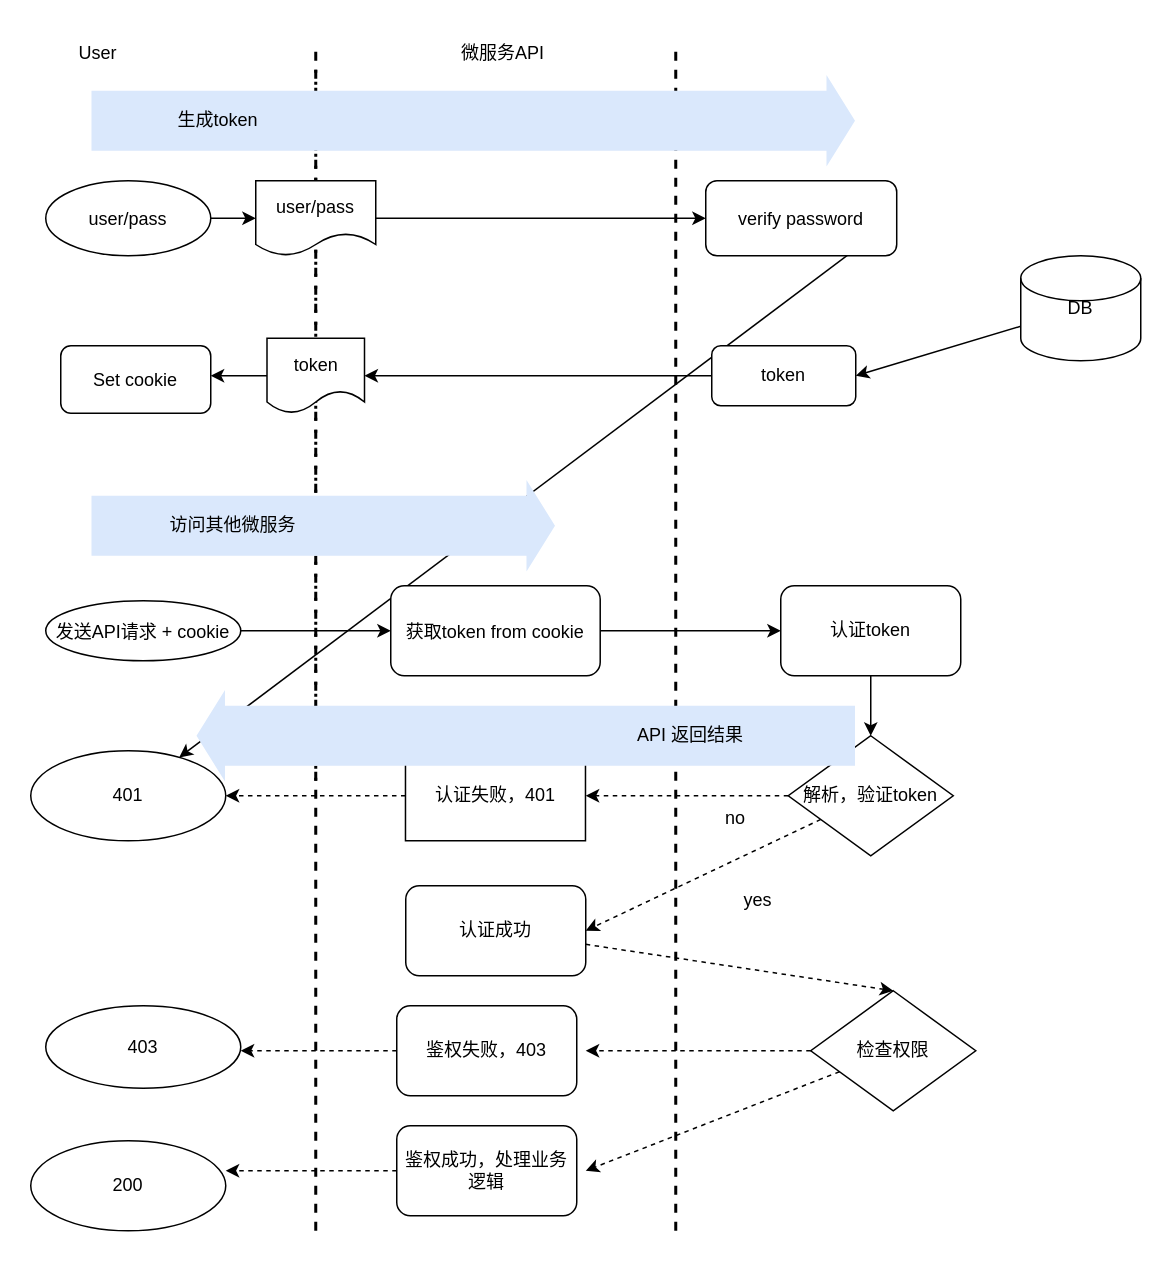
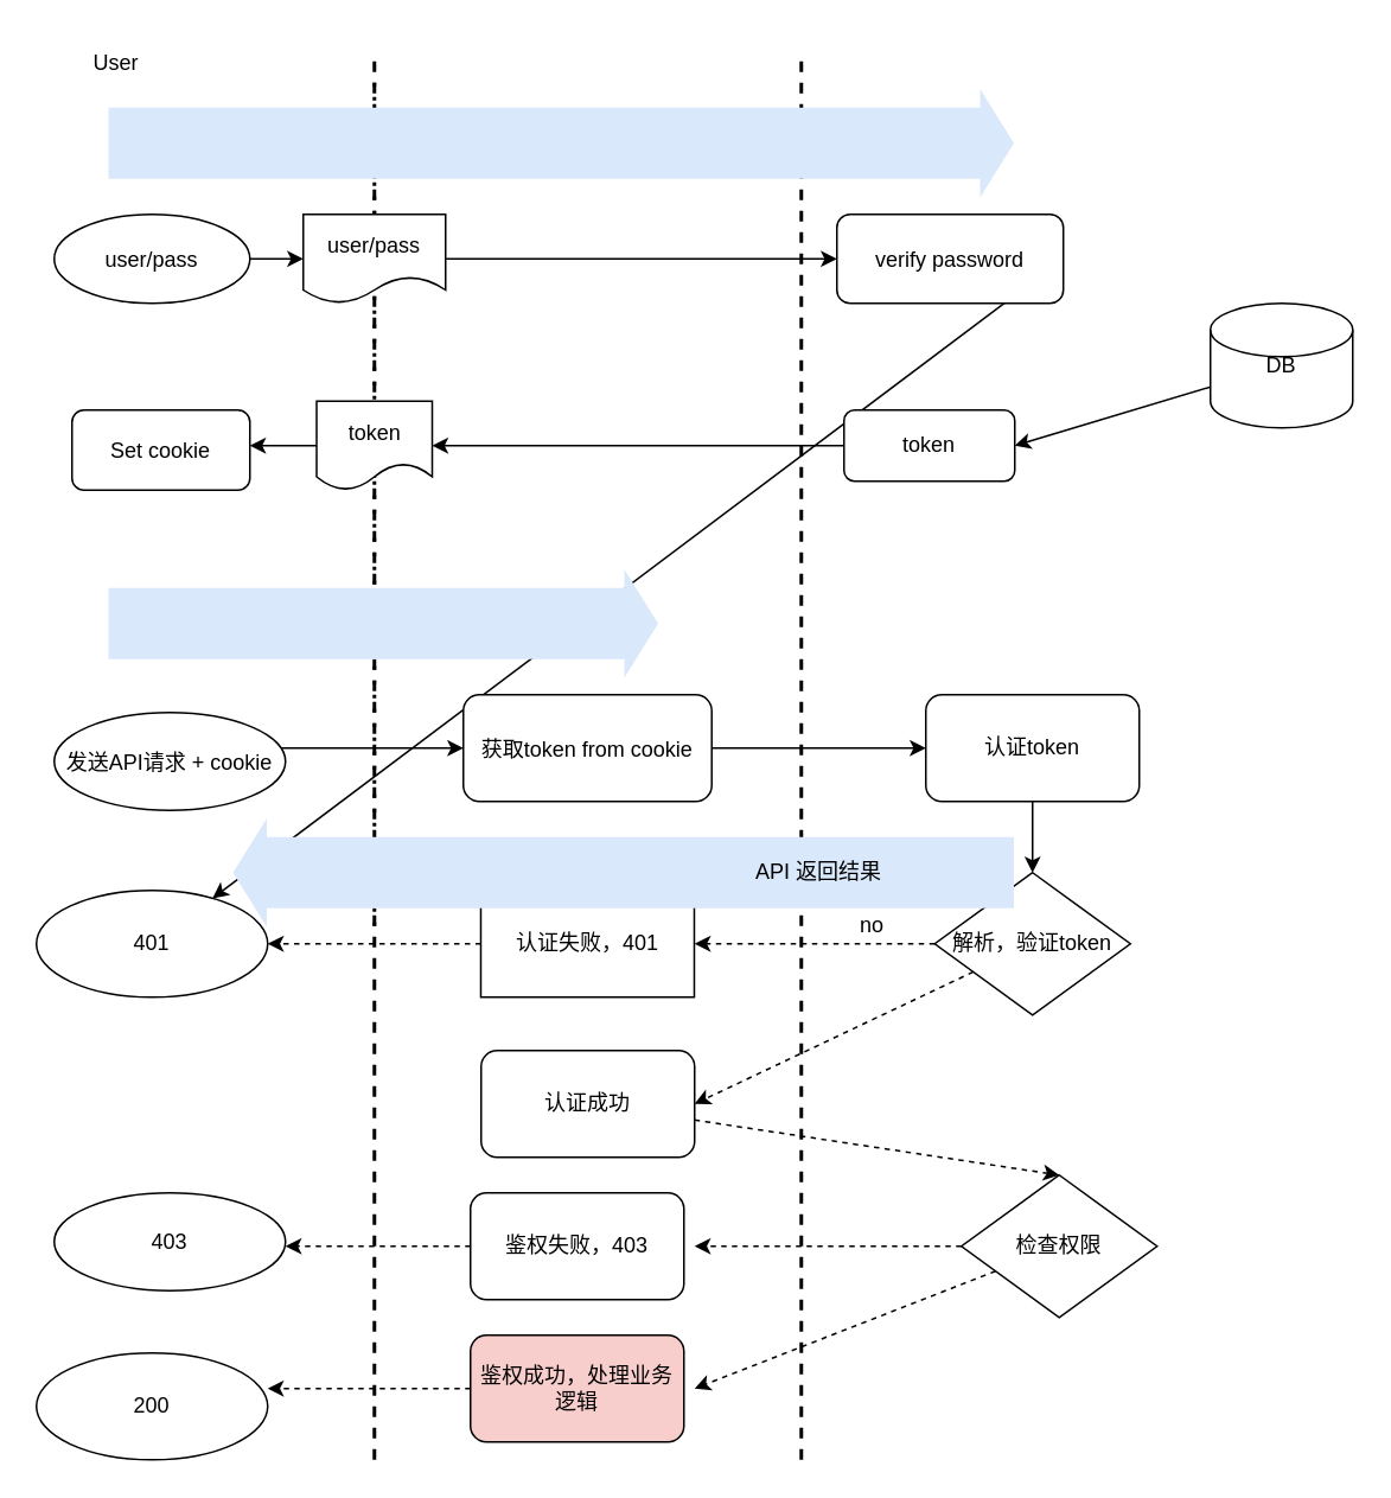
  <mxCell id="0" />
  <mxCell id="1" parent="0" />
  <mxCell id="2" value="" style="endArrow=none;dashed=1;html=1;dashPattern=1 3;strokeWidth=2;" edge="1" parent="1"><mxGeometry width="50" height="50" relative="1" as="geometry"><mxPoint x="210" y="520" as="sourcePoint" /><mxPoint x="210" y="40" as="targetPoint" /></mxGeometry></mxCell>
  <mxCell id="3" value="" style="endArrow=none;dashed=1;html=1;strokeWidth=2;" edge="1" parent="1"><mxGeometry width="50" height="50" relative="1" as="geometry"><mxPoint x="210" y="820" as="sourcePoint" /><mxPoint x="210" y="30" as="targetPoint" /></mxGeometry></mxCell>
  <mxCell id="4" value="" style="endArrow=none;dashed=1;html=1;strokeWidth=2;" edge="1" parent="1"><mxGeometry width="50" height="50" relative="1" as="geometry"><mxPoint x="450" y="820" as="sourcePoint" /><mxPoint x="450" y="30" as="targetPoint" /></mxGeometry></mxCell>
  <mxCell id="5" value="User" style="text;html=1;strokeColor=none;fillColor=none;align=center;verticalAlign=middle;whiteSpace=wrap;rounded=0;" vertex="1" parent="1"><mxGeometry x="30" y="20" width="70" height="30" as="geometry" /></mxCell>
- <mxCell id="6" value="微服务API" style="text;html=1;strokeColor=none;fillColor=none;align=center;verticalAlign=middle;whiteSpace=wrap;rounded=0;" vertex="1" parent="1"><mxGeometry x="300" y="20" width="70" height="30" as="geometry" /></mxCell>
  <mxCell id="7" value="" style="shape=flexArrow;endArrow=classic;html=1;width=40;fillColor=#dae8fc;strokeColor=none;" edge="1" parent="1"><mxGeometry width="50" height="50" relative="1" as="geometry"><mxPoint x="60" y="80" as="sourcePoint" /><mxPoint x="570" y="80" as="targetPoint" /><Array as="points"><mxPoint x="310" y="80" /></Array></mxGeometry></mxCell>
- <mxCell id="8" value="生成token" style="text;html=1;strokeColor=none;fillColor=none;align=center;verticalAlign=middle;whiteSpace=wrap;rounded=0;" vertex="1" parent="1"><mxGeometry x="100" y="70" width="90" height="20" as="geometry" /></mxCell>
  <mxCell id="9" value="user/pass" style="ellipse" vertex="1" parent="1"><mxGeometry x="30" y="120" width="110" height="50" as="geometry" /></mxCell>
  <mxCell id="10" style="rounded=0;orthogonalLoop=1;jettySize=auto;html=1;exitX=1;exitY=0.5;exitDx=0;exitDy=0;" edge="1" parent="1" source="11" target="35"><mxGeometry relative="1" as="geometry" /></mxCell>
  <mxCell id="11" value="verify password" style="rounded=1;" vertex="1" parent="1"><mxGeometry x="469.998" y="120" width="127.31" height="50" as="geometry" /></mxCell>
  <mxCell id="12" value="" style="curved=1;noEdgeStyle=1;orthogonal=1;" edge="1" source="17" target="11" parent="1"><mxGeometry relative="1" as="geometry"><Array as="points"><mxPoint x="192" y="145" /><mxPoint x="268" y="145" /></Array></mxGeometry></mxCell>
  <mxCell id="13" style="edgeStyle=none;rounded=0;orthogonalLoop=1;jettySize=auto;html=1;" edge="1" parent="1" source="14"><mxGeometry relative="1" as="geometry"><mxPoint x="570" y="250" as="targetPoint" /></mxGeometry></mxCell>
  <mxCell id="14" value="DB" style="shape=cylinder2;whiteSpace=wrap;html=1;boundedLbl=1;backgroundOutline=1;size=15;" vertex="1" parent="1"><mxGeometry x="680" y="170" width="80" height="70" as="geometry" /></mxCell>
  <mxCell id="15" style="edgeStyle=none;rounded=0;orthogonalLoop=1;jettySize=auto;html=1;" edge="1" parent="1" source="19"><mxGeometry relative="1" as="geometry"><mxPoint x="140" y="250" as="targetPoint" /></mxGeometry></mxCell>
  <mxCell id="16" value="token" style="rounded=1;whiteSpace=wrap;html=1;" vertex="1" parent="1"><mxGeometry x="474" y="230" width="96" height="40" as="geometry" /></mxCell>
  <mxCell id="17" value="user/pass" style="shape=document;whiteSpace=wrap;html=1;boundedLbl=1;" vertex="1" parent="1"><mxGeometry x="170" y="120" width="80" height="50" as="geometry" /></mxCell>
  <mxCell id="18" value="" style="curved=1;noEdgeStyle=1;orthogonal=1;" edge="1" parent="1" source="9" target="17"><mxGeometry relative="1" as="geometry"><mxPoint x="180" y="145" as="sourcePoint" /><mxPoint x="469.997" y="145" as="targetPoint" /><Array as="points" /></mxGeometry></mxCell>
  <mxCell id="19" value="token" style="shape=document;whiteSpace=wrap;html=1;boundedLbl=1;" vertex="1" parent="1"><mxGeometry x="177.5" y="225" width="65" height="50" as="geometry" /></mxCell>
  <mxCell id="20" style="edgeStyle=none;rounded=0;orthogonalLoop=1;jettySize=auto;html=1;" edge="1" parent="1" source="16" target="19"><mxGeometry relative="1" as="geometry"><mxPoint x="140" y="250" as="targetPoint" /><mxPoint x="474" y="250" as="sourcePoint" /></mxGeometry></mxCell>
  <mxCell id="21" value="Set cookie" style="rounded=1;whiteSpace=wrap;html=1;" vertex="1" parent="1"><mxGeometry x="40" y="230" width="100" height="45" as="geometry" /></mxCell>
  <mxCell id="22" value="" style="shape=flexArrow;endArrow=classic;html=1;width=40;fillColor=#dae8fc;strokeColor=none;" edge="1" parent="1"><mxGeometry width="50" height="50" relative="1" as="geometry"><mxPoint x="60" y="350" as="sourcePoint" /><mxPoint x="370" y="350" as="targetPoint" /><Array as="points"><mxPoint x="310" y="350" /></Array></mxGeometry></mxCell>
- <mxCell id="23" value="访问其他微服务" style="text;html=1;strokeColor=none;fillColor=none;align=center;verticalAlign=middle;whiteSpace=wrap;rounded=0;" vertex="1" parent="1"><mxGeometry x="100" y="340" width="110" height="20" as="geometry" /></mxCell>
- <mxCell id="24" value="发送API请求 + cookie" style="ellipse" vertex="1" parent="1"><mxGeometry x="30" y="400" width="130" height="40" as="geometry" /></mxCell>
+ <mxCell id="24" value="发送API请求 + cookie" style="ellipse" vertex="1" parent="1"><mxGeometry x="30" y="400" width="130" height="55" as="geometry" /></mxCell>
  <mxCell id="25" style="edgeStyle=none;rounded=0;orthogonalLoop=1;jettySize=auto;html=1;" edge="1" parent="1" source="26"><mxGeometry relative="1" as="geometry"><mxPoint x="520" y="420" as="targetPoint" /></mxGeometry></mxCell>
  <mxCell id="26" value="获取token from cookie" style="rounded=1;" vertex="1" parent="1"><mxGeometry x="259.999" y="390" width="139.64" height="60" as="geometry" /></mxCell>
  <mxCell id="27" value="" style="curved=1;noEdgeStyle=1;orthogonal=1;" edge="1" source="24" target="26" parent="1"><mxGeometry relative="1" as="geometry"><Array as="points"><mxPoint x="172" y="420" /><mxPoint x="248" y="420" /></Array></mxGeometry></mxCell>
  <mxCell id="28" style="edgeStyle=none;rounded=0;orthogonalLoop=1;jettySize=auto;html=1;" edge="1" parent="1" source="29"><mxGeometry relative="1" as="geometry"><mxPoint x="580" y="490" as="targetPoint" /></mxGeometry></mxCell>
  <mxCell id="29" value="认证token" style="rounded=1;whiteSpace=wrap;html=1;" vertex="1" parent="1"><mxGeometry x="520" y="390" width="120" height="60" as="geometry" /></mxCell>
  <mxCell id="30" style="edgeStyle=none;rounded=0;orthogonalLoop=1;jettySize=auto;html=1;dashed=1;" edge="1" parent="1" source="32"><mxGeometry relative="1" as="geometry"><mxPoint x="390" y="530" as="targetPoint" /></mxGeometry></mxCell>
  <mxCell id="31" style="edgeStyle=none;rounded=0;orthogonalLoop=1;jettySize=auto;html=1;dashed=1;" edge="1" parent="1" source="32"><mxGeometry relative="1" as="geometry"><mxPoint x="390" y="620" as="targetPoint" /></mxGeometry></mxCell>
  <mxCell id="32" value="解析，验证token" style="rhombus;whiteSpace=wrap;html=1;" vertex="1" parent="1"><mxGeometry x="525" y="490" width="110" height="80" as="geometry" /></mxCell>
  <mxCell id="33" style="edgeStyle=none;rounded=0;orthogonalLoop=1;jettySize=auto;html=1;dashed=1;" edge="1" parent="1" source="34"><mxGeometry relative="1" as="geometry"><mxPoint x="150" y="530" as="targetPoint" /></mxGeometry></mxCell>
  <mxCell id="34" value="认证失败，401" style="whiteSpace=wrap;html=1;" vertex="1" parent="1"><mxGeometry x="269.82" y="500" width="120" height="60" as="geometry" /></mxCell>
  <mxCell id="35" value="401" style="ellipse;whiteSpace=wrap;html=1;" vertex="1" parent="1"><mxGeometry x="20" y="500" width="130" height="60" as="geometry" /></mxCell>
- <mxCell id="36" value="no" style="text;html=1;strokeColor=none;fillColor=none;align=center;verticalAlign=middle;whiteSpace=wrap;rounded=0;" vertex="1" parent="1"><mxGeometry x="470" y="535" width="40" height="20" as="geometry" /></mxCell>
- <mxCell id="37" value="yes" style="text;html=1;strokeColor=none;fillColor=none;align=center;verticalAlign=middle;whiteSpace=wrap;rounded=0;" vertex="1" parent="1"><mxGeometry x="485" y="590" width="40" height="20" as="geometry" /></mxCell>
+ <mxCell id="36" value="no" style="text;html=1;strokeColor=none;fillColor=none;align=center;verticalAlign=middle;whiteSpace=wrap;rounded=0;" vertex="1" parent="1"><mxGeometry x="470" y="510" width="40" height="20" as="geometry" /></mxCell>
  <mxCell id="38" style="edgeStyle=none;rounded=0;orthogonalLoop=1;jettySize=auto;html=1;dashed=1;entryX=0.5;entryY=0;entryDx=0;entryDy=0;" edge="1" parent="1" source="39" target="42"><mxGeometry relative="1" as="geometry"><mxPoint x="330" y="690" as="targetPoint" /></mxGeometry></mxCell>
  <mxCell id="39" value="认证成功" style="rounded=1;whiteSpace=wrap;html=1;" vertex="1" parent="1"><mxGeometry x="270" y="590" width="120" height="60" as="geometry" /></mxCell>
  <mxCell id="40" style="edgeStyle=none;rounded=0;orthogonalLoop=1;jettySize=auto;html=1;dashed=1;" edge="1" parent="1" source="42"><mxGeometry relative="1" as="geometry"><mxPoint x="390" y="700" as="targetPoint" /></mxGeometry></mxCell>
  <mxCell id="41" style="edgeStyle=none;rounded=0;orthogonalLoop=1;jettySize=auto;html=1;dashed=1;" edge="1" parent="1" source="42"><mxGeometry relative="1" as="geometry"><mxPoint x="390" y="780" as="targetPoint" /></mxGeometry></mxCell>
  <mxCell id="42" value="检查权限" style="rhombus;whiteSpace=wrap;html=1;" vertex="1" parent="1"><mxGeometry x="540" y="660" width="110" height="80" as="geometry" /></mxCell>
  <mxCell id="43" style="edgeStyle=none;rounded=0;orthogonalLoop=1;jettySize=auto;html=1;dashed=1;" edge="1" parent="1" source="44"><mxGeometry relative="1" as="geometry"><mxPoint x="160" y="700" as="targetPoint" /></mxGeometry></mxCell>
  <mxCell id="44" value="鉴权失败，403" style="rounded=1;whiteSpace=wrap;html=1;" vertex="1" parent="1"><mxGeometry x="264" y="670" width="120" height="60" as="geometry" /></mxCell>
  <mxCell id="45" value="403" style="ellipse;whiteSpace=wrap;html=1;" vertex="1" parent="1"><mxGeometry x="30" y="670" width="130" height="55" as="geometry" /></mxCell>
  <mxCell id="46" style="edgeStyle=none;rounded=0;orthogonalLoop=1;jettySize=auto;html=1;dashed=1;" edge="1" parent="1" source="47"><mxGeometry relative="1" as="geometry"><mxPoint x="150" y="780" as="targetPoint" /></mxGeometry></mxCell>
- <mxCell id="47" value="鉴权成功，处理业务逻辑" style="rounded=1;whiteSpace=wrap;html=1;" vertex="1" parent="1"><mxGeometry x="264" y="750" width="120" height="60" as="geometry" /></mxCell>
+ <mxCell id="47" value="鉴权成功，处理业务逻辑" style="rounded=1;whiteSpace=wrap;html=1;fillColor=#f8cecc;" vertex="1" parent="1"><mxGeometry x="264" y="750" width="120" height="60" as="geometry" /></mxCell>
  <mxCell id="48" value="200" style="ellipse;whiteSpace=wrap;html=1;" vertex="1" parent="1"><mxGeometry x="20" y="760" width="130" height="60" as="geometry" /></mxCell>
  <mxCell id="49" value="" style="shape=flexArrow;endArrow=none;html=1;width=40;fillColor=#dae8fc;strokeColor=none;endFill=0;startArrow=block;" edge="1" parent="1"><mxGeometry width="50" height="50" relative="1" as="geometry"><mxPoint x="130" y="490" as="sourcePoint" /><mxPoint x="570" y="490" as="targetPoint" /><Array as="points"><mxPoint x="510" y="490" /></Array></mxGeometry></mxCell>
  <mxCell id="50" value="API 返回结果" style="text;html=1;strokeColor=none;fillColor=none;align=center;verticalAlign=middle;whiteSpace=wrap;rounded=0;" vertex="1" parent="1"><mxGeometry x="380" y="480" width="160" height="20" as="geometry" /></mxCell>
